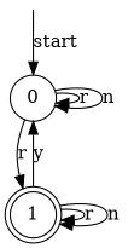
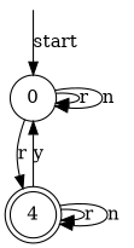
  digraph {
    rankdir=TB
    __start [shape=point style=invis]
    0 [shape=circle]
-   1 [shape=doublecircle]
+   1 [shape=doublecircle label=4]
    __start -> 0 [label=start]
    0 -> 0 [label=r]
    0 -> 0 [label=n]
    0 -> 1 [label=r]
    1 -> 0 [label=y]
    1 -> 1 [label=r]
    1 -> 1 [label=n]
  }
